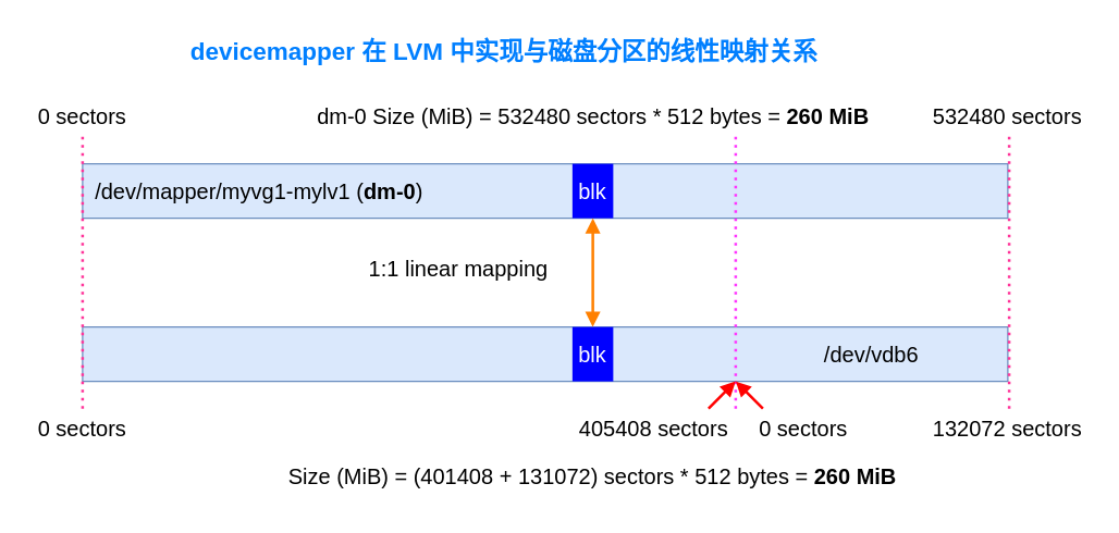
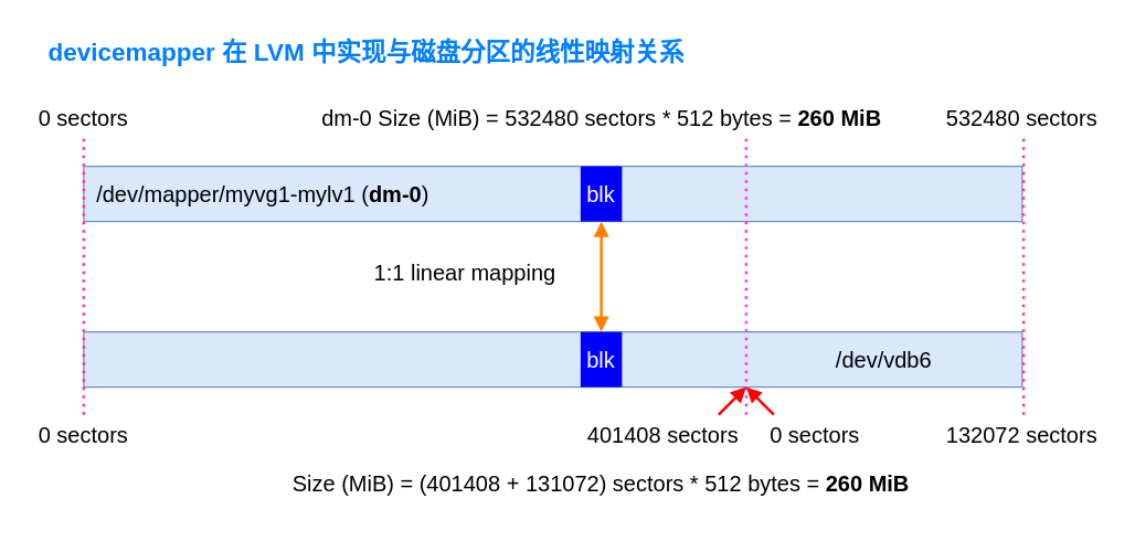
  <mxCell id="0" />
  <mxCell id="1" parent="0" />
  <mxCell id="2" value="" style="rounded=0;whiteSpace=wrap;html=1;fillColor=#dae8fc;strokeColor=#6c8ebf;" vertex="1" parent="1"><mxGeometry x="60" y="120" width="680" height="40" as="geometry" /></mxCell>
  <mxCell id="3" value="" style="rounded=0;whiteSpace=wrap;html=1;fillColor=#dae8fc;strokeColor=#6c8ebf;" vertex="1" parent="1"><mxGeometry x="60" y="240" width="680" height="40" as="geometry" /></mxCell>
  <mxCell id="4" value="" style="endArrow=none;dashed=1;html=1;strokeWidth=2;dashPattern=1 2;strokeColor=#FF3399;" edge="1" parent="1"><mxGeometry width="50" height="50" relative="1" as="geometry"><mxPoint x="60" y="300" as="sourcePoint" /><mxPoint x="60" y="100" as="targetPoint" /></mxGeometry></mxCell>
  <mxCell id="5" value="" style="endArrow=none;dashed=1;html=1;strokeWidth=2;dashPattern=1 2;strokeColor=#FF3399;" edge="1" parent="1"><mxGeometry width="50" height="50" relative="1" as="geometry"><mxPoint x="741" y="300" as="sourcePoint" /><mxPoint x="741" y="100" as="targetPoint" /></mxGeometry></mxCell>
  <mxCell id="6" value="0 sectors" style="text;html=1;strokeColor=none;fillColor=none;align=center;verticalAlign=middle;whiteSpace=wrap;rounded=0;fontSize=16;" vertex="1" parent="1"><mxGeometry x="20" y="70" width="80" height="30" as="geometry" /></mxCell>
  <mxCell id="7" value="532480 sectors" style="text;html=1;strokeColor=none;fillColor=none;align=center;verticalAlign=middle;whiteSpace=wrap;rounded=0;fontSize=16;" vertex="1" parent="1"><mxGeometry x="680" y="70" width="120" height="30" as="geometry" /></mxCell>
  <mxCell id="8" value="/dev/mapper/myvg1-mylv1 (&lt;b&gt;dm-0&lt;/b&gt;)" style="text;html=1;strokeColor=none;fillColor=none;align=center;verticalAlign=middle;whiteSpace=wrap;rounded=0;fontSize=16;" vertex="1" parent="1"><mxGeometry x="60" y="125" width="260" height="30" as="geometry" /></mxCell>
  <mxCell id="9" value="" style="endArrow=none;dashed=1;html=1;fillColor=#f8cecc;strokeWidth=2;dashPattern=1 2;strokeColor=#FF33FF;" edge="1" parent="1"><mxGeometry width="50" height="50" relative="1" as="geometry"><mxPoint x="540" y="300" as="sourcePoint" /><mxPoint x="540" y="100" as="targetPoint" /></mxGeometry></mxCell>
  <mxCell id="10" value="/dev/vdb6" style="text;html=1;strokeColor=none;fillColor=none;align=center;verticalAlign=middle;whiteSpace=wrap;rounded=0;fontSize=16;" vertex="1" parent="1"><mxGeometry x="590" y="245" width="100" height="30" as="geometry" /></mxCell>
  <mxCell id="11" value="" style="rounded=0;whiteSpace=wrap;html=1;fontSize=16;fillColor=#0000FF;strokeColor=none;" vertex="1" parent="1"><mxGeometry x="420" y="120" width="30" height="40" as="geometry" /></mxCell>
  <mxCell id="12" value="" style="rounded=0;whiteSpace=wrap;html=1;fontSize=16;fillColor=#0000FF;strokeColor=none;" vertex="1" parent="1"><mxGeometry x="420" y="240" width="30" height="40" as="geometry" /></mxCell>
  <mxCell id="13" value="blk" style="text;html=1;strokeColor=none;align=center;verticalAlign=middle;whiteSpace=wrap;rounded=0;fontSize=16;fontColor=#FFFFFF;" vertex="1" parent="1"><mxGeometry x="420" y="130" width="30" height="20" as="geometry" /></mxCell>
  <mxCell id="14" value="blk" style="text;html=1;strokeColor=none;fillColor=none;align=center;verticalAlign=middle;whiteSpace=wrap;rounded=0;fontSize=16;fontColor=#FFFFFF;" vertex="1" parent="1"><mxGeometry x="420" y="250" width="30" height="20" as="geometry" /></mxCell>
  <mxCell id="15" value="0 sectors" style="text;html=1;strokeColor=none;fillColor=none;align=center;verticalAlign=middle;whiteSpace=wrap;rounded=0;fontSize=16;" vertex="1" parent="1"><mxGeometry x="20" y="300" width="80" height="30" as="geometry" /></mxCell>
- <mxCell id="16" value="405408 sectors" style="text;html=1;strokeColor=none;fillColor=none;align=center;verticalAlign=middle;whiteSpace=wrap;rounded=0;fontSize=16;" vertex="1" parent="1"><mxGeometry x="420" y="300" width="120" height="30" as="geometry" /></mxCell>
+ <mxCell id="16" value="401408 sectors" style="text;html=1;strokeColor=none;fillColor=none;align=center;verticalAlign=middle;whiteSpace=wrap;rounded=0;fontSize=16;" vertex="1" parent="1"><mxGeometry x="420" y="300" width="120" height="30" as="geometry" /></mxCell>
  <mxCell id="17" value="" style="endArrow=block;startArrow=block;html=1;strokeWidth=2;fontSize=16;fontColor=#FFFFFF;entryX=0.5;entryY=1;entryDx=0;entryDy=0;exitX=0.5;exitY=0;exitDx=0;exitDy=0;strokeColor=#FF8000;startFill=1;endFill=1;" edge="1" parent="1"><mxGeometry width="50" height="50" relative="1" as="geometry"><mxPoint x="435" y="240" as="sourcePoint" /><mxPoint x="435" y="160" as="targetPoint" /></mxGeometry></mxCell>
  <mxCell id="18" value="&lt;font color=&quot;#000000&quot;&gt;1:1 linear mapping&lt;/font&gt;" style="text;html=1;strokeColor=none;fillColor=none;align=center;verticalAlign=middle;whiteSpace=wrap;rounded=0;fontSize=16;fontColor=#FFFFFF;" vertex="1" parent="1"><mxGeometry x="265" y="182" width="143" height="30" as="geometry" /></mxCell>
  <mxCell id="19" value="" style="endArrow=block;html=1;strokeWidth=2;fontSize=16;fontColor=#FFFFFF;endFill=1;strokeColor=#FF0000;" edge="1" parent="1"><mxGeometry width="50" height="50" relative="1" as="geometry"><mxPoint x="520" y="300" as="sourcePoint" /><mxPoint x="540" y="280" as="targetPoint" /></mxGeometry></mxCell>
  <mxCell id="20" value="" style="endArrow=block;html=1;strokeWidth=2;fontSize=16;fontColor=#FFFFFF;endFill=1;strokeColor=#FF0000;" edge="1" parent="1"><mxGeometry width="50" height="50" relative="1" as="geometry"><mxPoint x="560" y="300" as="sourcePoint" /><mxPoint x="540" y="280" as="targetPoint" /></mxGeometry></mxCell>
  <mxCell id="21" value="0 sectors" style="text;html=1;strokeColor=none;fillColor=none;align=center;verticalAlign=middle;whiteSpace=wrap;rounded=0;fontSize=16;" vertex="1" parent="1"><mxGeometry x="550" y="300" width="80" height="30" as="geometry" /></mxCell>
  <mxCell id="22" value="132072 sectors" style="text;html=1;strokeColor=none;fillColor=none;align=center;verticalAlign=middle;whiteSpace=wrap;rounded=0;fontSize=16;" vertex="1" parent="1"><mxGeometry x="680" y="300" width="120" height="30" as="geometry" /></mxCell>
  <mxCell id="23" value="dm-0 Size (MiB) = 532480 sectors * 512 bytes = &lt;b&gt;260 MiB&lt;/b&gt;" style="text;html=1;strokeColor=none;fillColor=none;align=center;verticalAlign=middle;whiteSpace=wrap;rounded=0;fontSize=16;fontFamily=Helvetica;fontStyle=0" vertex="1" parent="1"><mxGeometry x="217.5" y="65" width="435" height="40" as="geometry" /></mxCell>
  <mxCell id="24" value="Size (MiB) = (401408 + 131072) sectors * 512 bytes = &lt;b&gt;260 MiB&lt;/b&gt;" style="text;html=1;strokeColor=none;fillColor=none;align=center;verticalAlign=middle;whiteSpace=wrap;rounded=0;fontSize=16;fontColor=#000000;" vertex="1" parent="1"><mxGeometry x="205" y="330" width="460" height="40" as="geometry" /></mxCell>
- <mxCell id="25" value="devicemapper 在 LVM 中实现与磁盘分区的线性映射关系" style="text;html=1;strokeColor=none;fillColor=none;align=center;verticalAlign=middle;whiteSpace=wrap;rounded=0;fontFamily=Helvetica;fontSize=18;fontStyle=1;fontColor=#007FFF;" vertex="1" parent="1"><mxGeometry x="125" y="20" width="490" height="36" as="geometry" /></mxCell>
+ <mxCell id="25" value="devicemapper 在 LVM 中实现与磁盘分区的线性映射关系" style="text;html=1;strokeColor=none;fillColor=none;align=center;verticalAlign=middle;whiteSpace=wrap;rounded=0;fontFamily=Helvetica;fontSize=18;fontStyle=1;fontColor=#007FFF;" vertex="1" parent="1"><mxGeometry x="20" y="20" width="490" height="36" as="geometry" /></mxCell>
